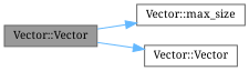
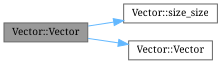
  digraph {
    rankdir=LR
    fontname="Noto Serif"
    node [color=grey40 fillcolor=white fontname="Noto Serif" fontsize=10 shape=box style=filled]
    edge [color=steelblue1 fontname="Noto Serif" fontsize=10 labelfontname=Helvetica labelfontsize=10 style=solid]
    n1 [color=gray40 fillcolor=grey60 fontcolor=black height=0.2 label="Vector::Vector" width=0.4]
-   n2 [height=0.2 label="Vector::max_size" width=0.4]
+   n2 [height=0.2 label="Vector::size_size" width=0.4]
    n3 [height=0.2 label="Vector::Vector" width=0.4]
    n1 -> n2
    n1 -> n3
  }
